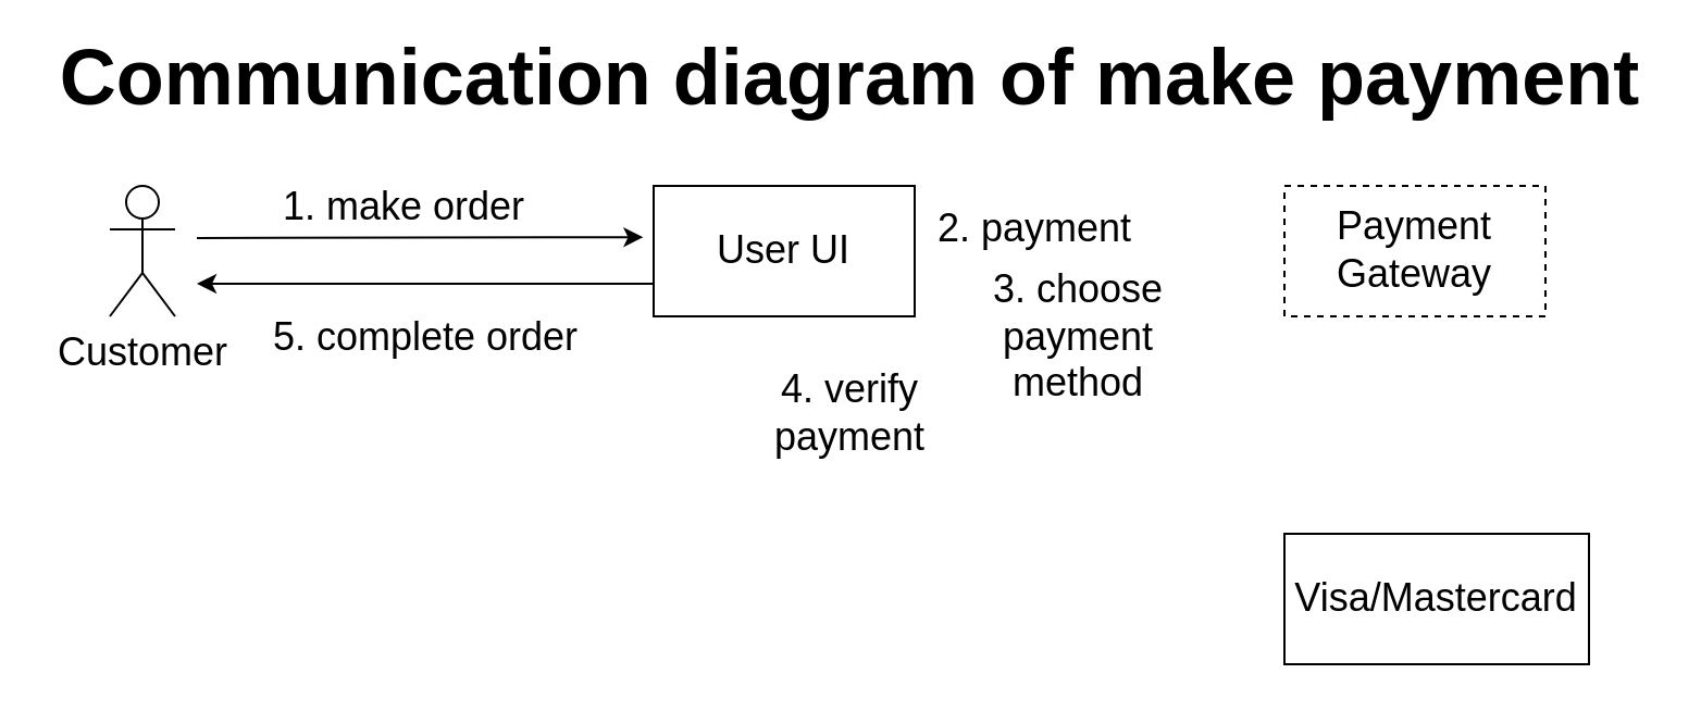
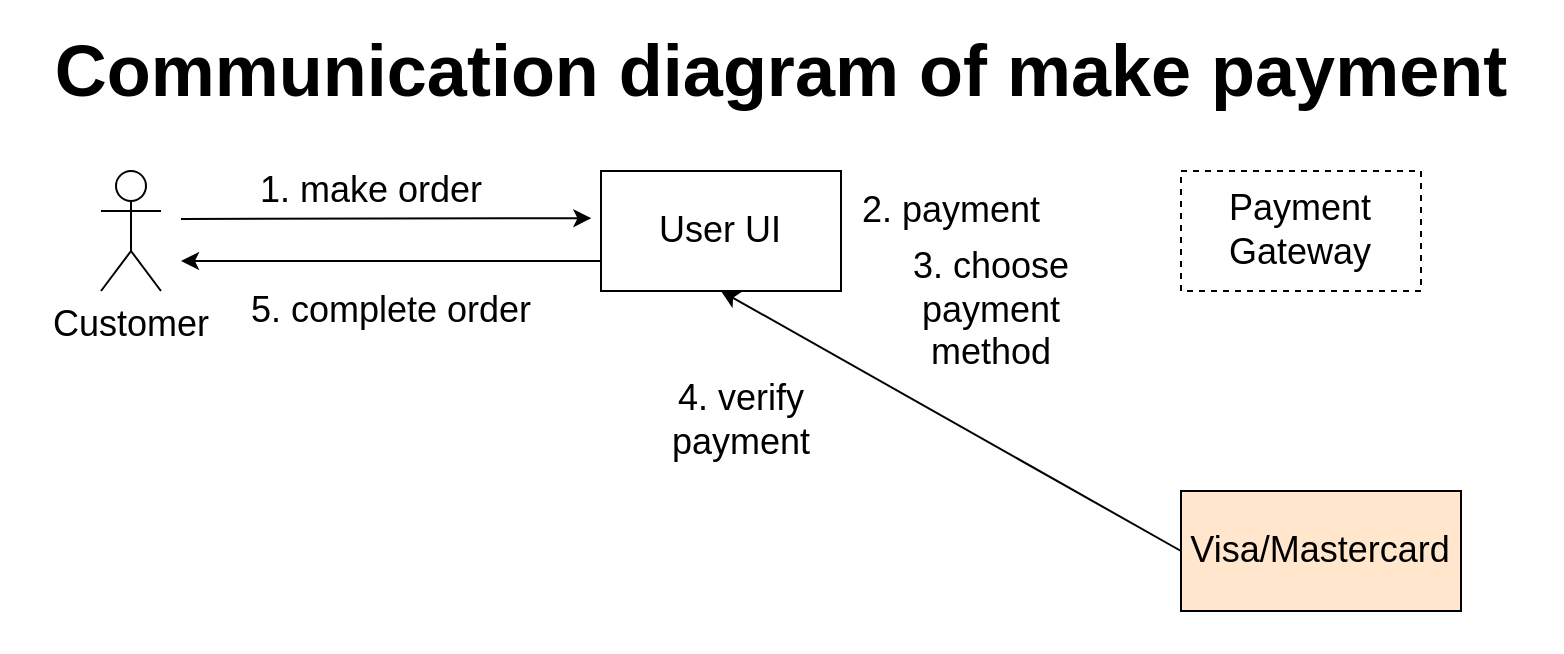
  <mxCell id="0" />
  <mxCell id="1" parent="0" />
  <mxCell id="2" value="&lt;font style=&quot;font-size: 18px&quot;&gt;User UI&lt;/font&gt;" style="rounded=0;whiteSpace=wrap;html=1;" parent="1" vertex="1"><mxGeometry x="300" y="85" width="120" height="60" as="geometry" /></mxCell>
  <mxCell id="3" value="&lt;font style=&quot;font-size: 18px&quot;&gt;Payment Gateway&lt;/font&gt;" style="rounded=0;whiteSpace=wrap;html=1;dashed=1;" parent="1" vertex="1"><mxGeometry x="590" y="85" width="120" height="60" as="geometry" /></mxCell>
- <mxCell id="4" value="&lt;font style=&quot;font-size: 18px&quot;&gt;Visa/Mastercard&lt;/font&gt;" style="rounded=0;whiteSpace=wrap;html=1;" parent="1" vertex="1"><mxGeometry x="590" y="245" width="140" height="60" as="geometry" /></mxCell>
+ <mxCell id="4" value="&lt;font style=&quot;font-size: 18px&quot;&gt;Visa/Mastercard&lt;/font&gt;" style="rounded=0;whiteSpace=wrap;html=1;fillColor=#ffe6cc;" parent="1" vertex="1"><mxGeometry x="590" y="245" width="140" height="60" as="geometry" /></mxCell>
  <mxCell id="5" value="&lt;font style=&quot;font-size: 18px&quot;&gt;Customer&lt;/font&gt;" style="shape=umlActor;verticalLabelPosition=bottom;labelBackgroundColor=#ffffff;verticalAlign=top;html=1;outlineConnect=0;" parent="1" vertex="1"><mxGeometry x="50" y="85" width="30" height="60" as="geometry" /></mxCell>
+ <mxCell id="6" value="" style="endArrow=classic;html=1;exitX=0;exitY=0.5;exitDx=0;exitDy=0;entryX=0.5;entryY=1;entryDx=0;entryDy=0;" parent="1" source="4" target="2" edge="1"><mxGeometry width="50" height="50" relative="1" as="geometry"><mxPoint x="30" y="325" as="sourcePoint" /><mxPoint x="80" y="275" as="targetPoint" /></mxGeometry></mxCell>
  <mxCell id="7" value="&lt;font style=&quot;font-size: 18px&quot;&gt;1. make order&lt;/font&gt;" style="text;html=1;align=center;verticalAlign=middle;resizable=0;points=[];autosize=1;" parent="1" vertex="1"><mxGeometry x="120" y="85" width="130" height="20" as="geometry" /></mxCell>
  <mxCell id="8" value="&lt;font style=&quot;font-size: 18px&quot;&gt;2. payment&lt;/font&gt;" style="text;html=1;align=center;verticalAlign=middle;resizable=0;points=[];autosize=1;" parent="1" vertex="1"><mxGeometry x="425" y="95" width="100" height="20" as="geometry" /></mxCell>
  <mxCell id="9" value="&lt;font style=&quot;font-size: 18px&quot;&gt;3. choose&lt;br&gt;payment&lt;br&gt;method&lt;/font&gt;" style="text;html=1;align=center;verticalAlign=middle;resizable=0;points=[];autosize=1;" parent="1" vertex="1"><mxGeometry x="450" y="130" width="90" height="50" as="geometry" /></mxCell>
- <mxCell id="10" value="&lt;font style=&quot;font-size: 18px&quot;&gt;4. verify&lt;br&gt;payment&lt;/font&gt;" style="text;html=1;align=center;verticalAlign=middle;resizable=0;points=[];autosize=1;" parent="1" vertex="1"><mxGeometry x="350" y="170" width="80" height="40" as="geometry" /></mxCell>
+ <mxCell id="10" value="&lt;font style=&quot;font-size: 18px&quot;&gt;4. verify&lt;br&gt;payment&lt;/font&gt;" style="text;html=1;align=center;verticalAlign=middle;resizable=0;points=[];autosize=1;" parent="1" vertex="1"><mxGeometry x="330" y="190" width="80" height="40" as="geometry" /></mxCell>
  <mxCell id="11" value="&lt;font style=&quot;font-size: 36px&quot;&gt;&lt;b&gt;Communication diagram of make payment&lt;/b&gt;&lt;/font&gt;" style="text;html=1;align=center;verticalAlign=middle;resizable=0;points=[];autosize=1;" parent="1" vertex="1"><mxGeometry x="20" y="20" width="740" height="30" as="geometry" /></mxCell>
  <mxCell id="12" value="" style="endArrow=classic;html=1;exitX=0;exitY=0.75;exitDx=0;exitDy=0;" parent="1" source="2" edge="1"><mxGeometry width="50" height="50" relative="1" as="geometry"><mxPoint x="40" y="425" as="sourcePoint" /><mxPoint x="90" y="130" as="targetPoint" /></mxGeometry></mxCell>
  <mxCell id="13" value="&lt;font style=&quot;font-size: 18px&quot;&gt;5. complete order&lt;/font&gt;" style="text;html=1;align=center;verticalAlign=middle;resizable=0;points=[];autosize=1;" parent="1" vertex="1"><mxGeometry x="115" y="145" width="160" height="20" as="geometry" /></mxCell>
  <mxCell id="14" value="" style="endArrow=classic;html=1;entryX=-0.04;entryY=0.393;entryDx=0;entryDy=0;entryPerimeter=0;" edge="1" parent="1" target="2"><mxGeometry width="50" height="50" relative="1" as="geometry"><mxPoint x="90" y="109" as="sourcePoint" /><mxPoint x="90" y="325" as="targetPoint" /></mxGeometry></mxCell>
